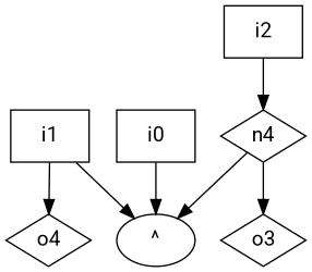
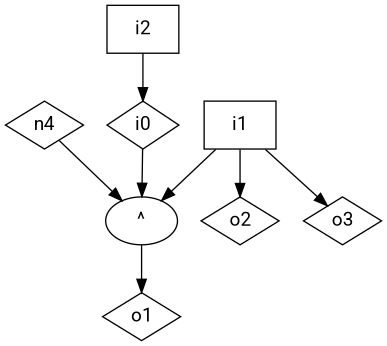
  digraph {
    fontname=Roboto
    node [fontname=Roboto shape=diamond]
    edge [fontname=Roboto]
-   n0 [label=i0 shape=box]
+   n0 [label=i0]
    n3 [label="^" shape=""]
+   n5 [label=o1]
    n1 [label=i1 shape=box]
-   n6 [label=o4]
+   n6 [label=o2]
    n2 [label=i2 shape=box]
    n4
    n7 [label=o3]
    n0 -> n3
+   n3 -> n5
    n1 -> n3
    n1 -> n6
-   n2 -> n4
+   n2 -> n0
    n4 -> n3
-   n4 -> n7
+   n1 -> n7
  }
